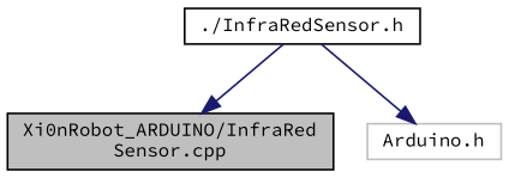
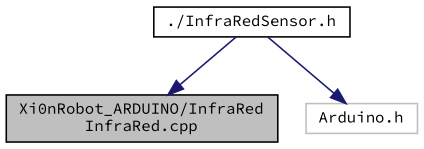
  digraph {
    fontname="Source Code Pro"
    node [color=black fillcolor=white fontname="Source Code Pro" fontsize=10 shape=record style=filled]
    edge [color=midnightblue fontname="Source Code Pro" fontsize=10 labelfontname=Helvetica labelfontsize=10 style=solid]
-   n1 [fillcolor=grey75 fontcolor=black height=0.2 label="Xi0nRobot_ARDUINO/InfraRed\lSensor.cpp" width=0.4]
+   n1 [fillcolor=grey75 fontcolor=black height=0.2 label="Xi0nRobot_ARDUINO/InfraRed\lInfraRed.cpp" width=0.4]
    n2 [height=0.2 label="./InfraRedSensor.h" width=0.4]
    n3 [color=grey75 height=0.2 label="Arduino.h" width=0.4]
    n2 -> n1
    n2 -> n3
  }
